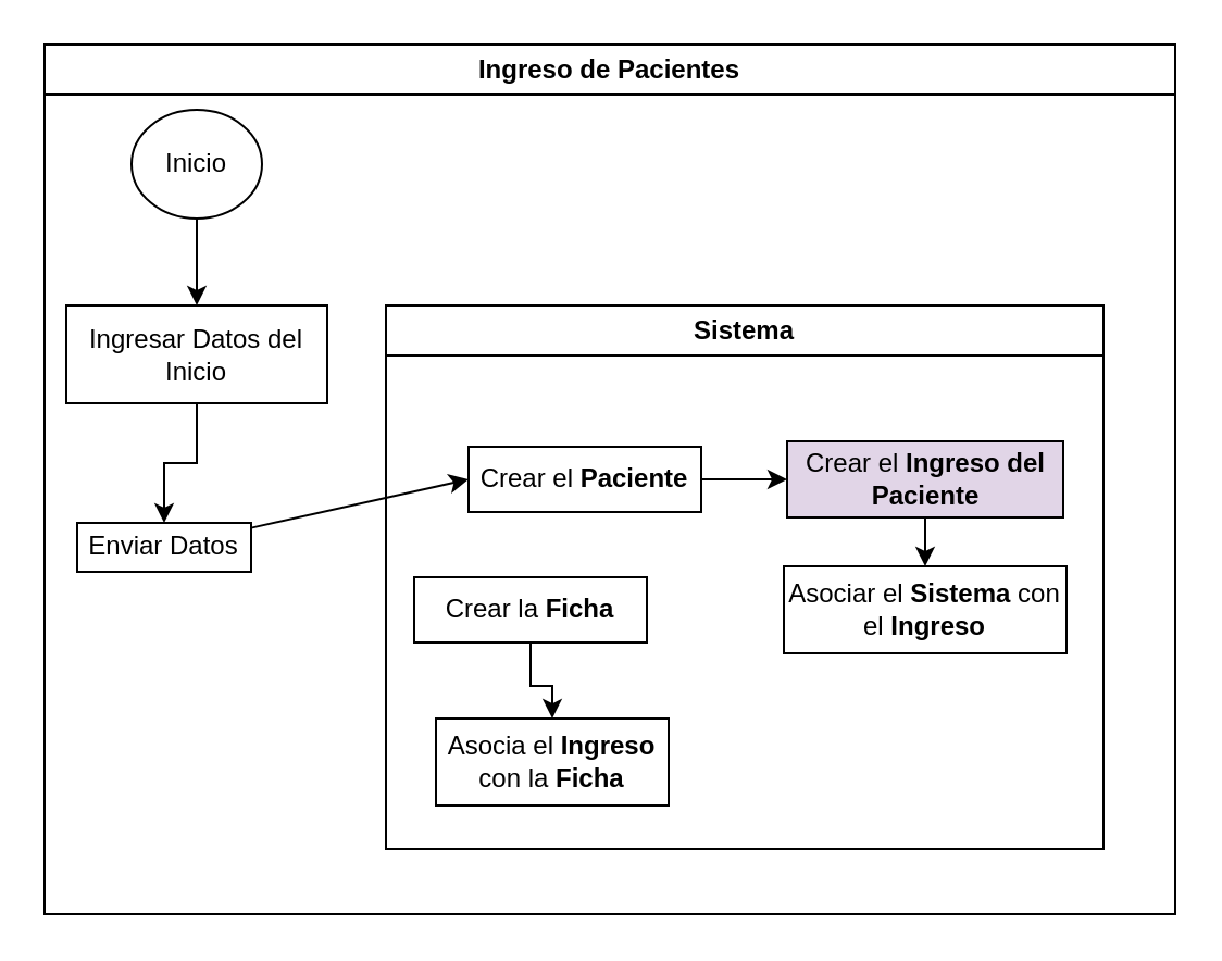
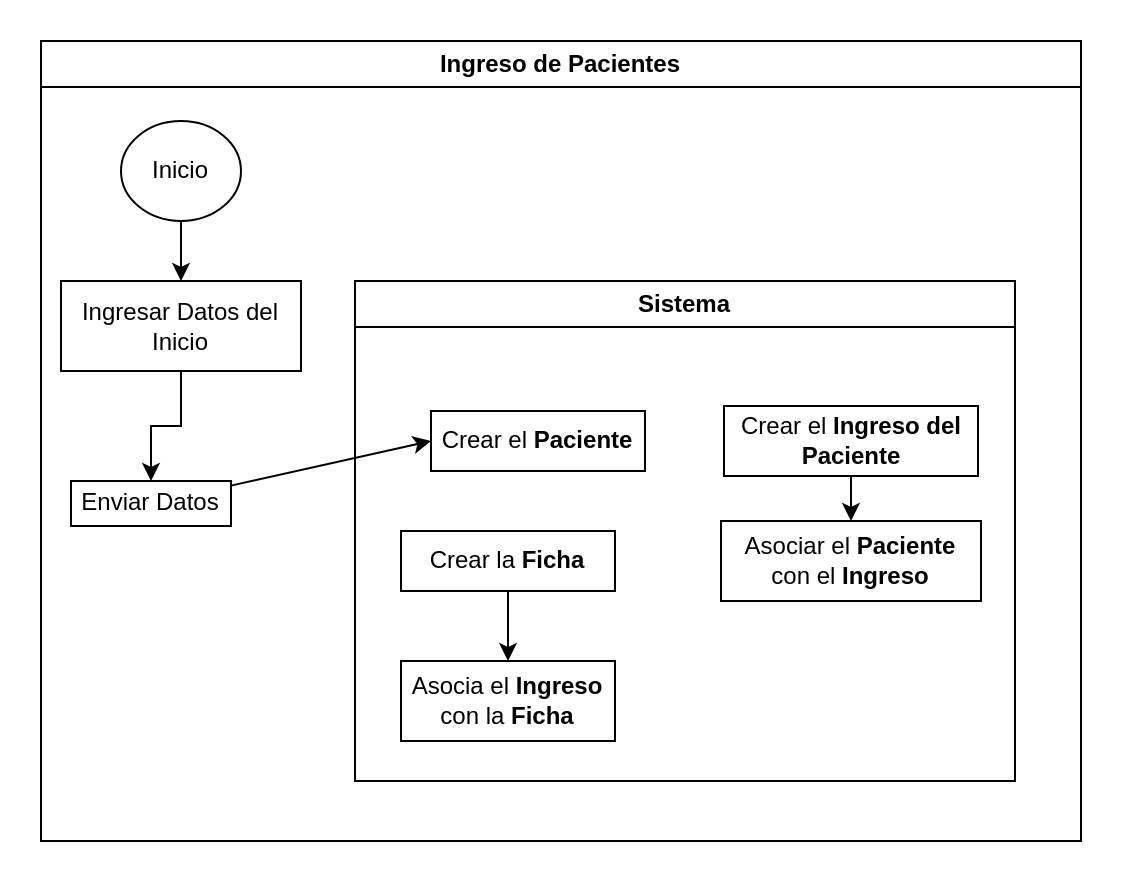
  <mxCell id="0" />
  <mxCell id="1" parent="0" />
  <mxCell id="2" value="Ingreso de Pacientes" style="swimlane;whiteSpace=wrap;html=1;" vertex="1" parent="1"><mxGeometry x="20" width="520" height="400" as="geometry" y="20" /></mxCell>
  <mxCell id="3" value="" style="edgeStyle=orthogonalEdgeStyle;rounded=0;orthogonalLoop=1;jettySize=auto;html=1;" edge="1" parent="2" source="4" target="15"><mxGeometry relative="1" as="geometry" /></mxCell>
  <mxCell id="4" value="Ingresar Datos del Inicio" style="whiteSpace=wrap;html=1;" vertex="1" parent="2"><mxGeometry x="10" y="120" width="120" height="45" as="geometry" /></mxCell>
  <mxCell id="5" value="Sistema" style="swimlane;whiteSpace=wrap;html=1;" vertex="1" parent="2"><mxGeometry x="157" y="120" width="330" height="250" as="geometry" /></mxCell>
  <mxCell id="6" style="edgeStyle=orthogonalEdgeStyle;rounded=0;orthogonalLoop=1;jettySize=auto;html=1;entryX=0.5;entryY=0;entryDx=0;entryDy=0;" edge="1" parent="5" source="7" target="10"><mxGeometry relative="1" as="geometry" /></mxCell>
- <mxCell id="7" value="Crear el &lt;b&gt;Ingreso del Paciente&lt;/b&gt;" style="whiteSpace=wrap;html=1;fillColor=#e1d5e7;" vertex="1" parent="5"><mxGeometry x="184.5" y="62.5" width="127" height="35" as="geometry" /></mxCell>
- <mxCell id="8" style="edgeStyle=orthogonalEdgeStyle;rounded=0;orthogonalLoop=1;jettySize=auto;html=1;entryX=0;entryY=0.5;entryDx=0;entryDy=0;" edge="1" parent="5" source="9" target="7"><mxGeometry relative="1" as="geometry" /></mxCell>
+ <mxCell id="7" value="Crear el &lt;b&gt;Ingreso del Paciente&lt;/b&gt;" style="whiteSpace=wrap;html=1;" vertex="1" parent="5"><mxGeometry x="184.5" y="62.5" width="127" height="35" as="geometry" /></mxCell>
  <mxCell id="9" value="Crear el &lt;b&gt;Paciente&lt;/b&gt;" style="whiteSpace=wrap;html=1;" vertex="1" parent="5"><mxGeometry x="38" y="65" width="107" height="30" as="geometry" /></mxCell>
- <mxCell id="10" value="Asociar el &lt;b&gt;Sistema &lt;/b&gt;con el &lt;b&gt;Ingreso&lt;/b&gt;" style="whiteSpace=wrap;html=1;" vertex="1" parent="5"><mxGeometry x="183" y="120" width="130" height="40" as="geometry" /></mxCell>
+ <mxCell id="10" value="Asociar el &lt;b&gt;Paciente &lt;/b&gt;con el &lt;b&gt;Ingreso&lt;/b&gt;" style="whiteSpace=wrap;html=1;" vertex="1" parent="5"><mxGeometry x="183" y="120" width="130" height="40" as="geometry" /></mxCell>
  <mxCell id="11" style="edgeStyle=orthogonalEdgeStyle;rounded=0;orthogonalLoop=1;jettySize=auto;html=1;entryX=0.5;entryY=0;entryDx=0;entryDy=0;" edge="1" parent="5" source="12" target="13"><mxGeometry relative="1" as="geometry" /></mxCell>
- <mxCell id="12" value="Crear la &lt;b&gt;Ficha&lt;/b&gt;" style="whiteSpace=wrap;html=1;" vertex="1" parent="5"><mxGeometry x="13" y="125" width="107" height="30" as="geometry" /></mxCell>
+ <mxCell id="12" value="Crear la &lt;b&gt;Ficha&lt;/b&gt;" style="whiteSpace=wrap;html=1;" vertex="1" parent="5"><mxGeometry x="23" y="125" width="107" height="30" as="geometry" /></mxCell>
  <mxCell id="13" value="Asocia el &lt;b&gt;Ingreso &lt;/b&gt;con la &lt;b&gt;Ficha&lt;/b&gt;" style="whiteSpace=wrap;html=1;" vertex="1" parent="5"><mxGeometry x="23" y="190" width="107" height="40" as="geometry" /></mxCell>
  <mxCell id="14" style="rounded=0;orthogonalLoop=1;jettySize=auto;html=1;entryX=0;entryY=0.5;entryDx=0;entryDy=0;" edge="1" parent="2" source="15" target="9"><mxGeometry relative="1" as="geometry"><mxPoint x="160" y="211.25" as="targetPoint" /></mxGeometry></mxCell>
  <mxCell id="15" value="Enviar Datos" style="whiteSpace=wrap;html=1;" vertex="1" parent="2"><mxGeometry x="15" y="220" width="80" height="22.5" as="geometry" /></mxCell>
- <mxCell id="16" value="Inicio" style="ellipse;whiteSpace=wrap;html=1;" vertex="1" parent="2"><mxGeometry x="40" y="30" width="60" height="50" as="geometry" /></mxCell>
+ <mxCell id="16" value="Inicio" style="ellipse;whiteSpace=wrap;html=1;" vertex="1" parent="2"><mxGeometry x="40" y="40" width="60" height="50" as="geometry" /></mxCell>
  <mxCell id="17" value="" style="edgeStyle=orthogonalEdgeStyle;rounded=0;orthogonalLoop=1;jettySize=auto;html=1;" edge="1" parent="2" source="16" target="4"><mxGeometry relative="1" as="geometry" /></mxCell>
